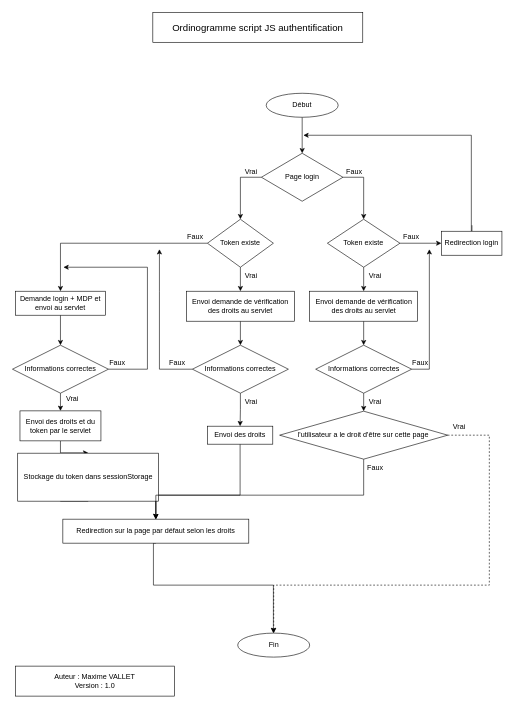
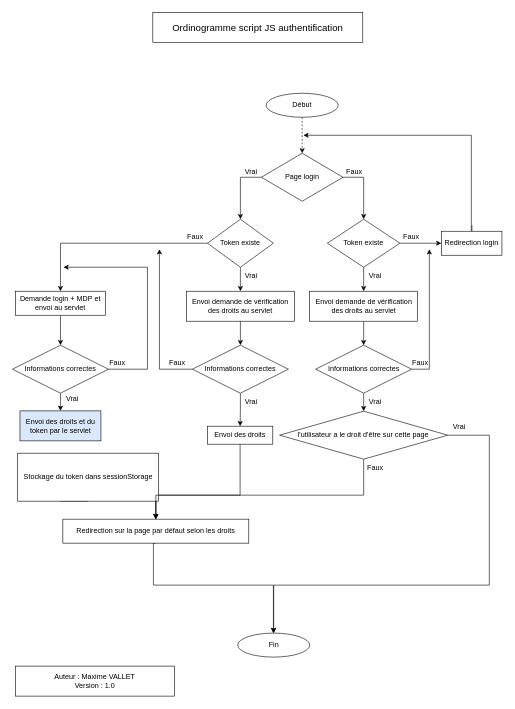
  <mxCell id="0" />
  <mxCell id="1" parent="0" />
- <mxCell id="2" style="edgeStyle=orthogonalEdgeStyle;rounded=0;orthogonalLoop=1;jettySize=auto;html=1;exitX=0.5;exitY=1;exitDx=0;exitDy=0;" edge="1" parent="1" source="3" target="6"><mxGeometry relative="1" as="geometry" /></mxCell>
+ <mxCell id="2" style="edgeStyle=orthogonalEdgeStyle;rounded=0;orthogonalLoop=1;jettySize=auto;html=1;exitX=0.5;exitY=1;exitDx=0;exitDy=0;dashed=1;" edge="1" parent="1" source="3" target="6"><mxGeometry relative="1" as="geometry" /></mxCell>
  <mxCell id="3" value="Début" style="ellipse;whiteSpace=wrap;html=1;" vertex="1" parent="1"><mxGeometry x="443" y="155" width="120" height="40" as="geometry" /></mxCell>
  <mxCell id="4" style="edgeStyle=orthogonalEdgeStyle;rounded=0;orthogonalLoop=1;jettySize=auto;html=1;exitX=1;exitY=0.5;exitDx=0;exitDy=0;entryX=0.5;entryY=0;entryDx=0;entryDy=0;" edge="1" parent="1" source="6" target="9"><mxGeometry relative="1" as="geometry"><mxPoint x="585" y="365" as="targetPoint" /></mxGeometry></mxCell>
  <mxCell id="5" style="edgeStyle=orthogonalEdgeStyle;rounded=0;orthogonalLoop=1;jettySize=auto;html=1;exitX=0;exitY=0.5;exitDx=0;exitDy=0;entryX=0.5;entryY=0;entryDx=0;entryDy=0;" edge="1" parent="1" source="6" target="12"><mxGeometry relative="1" as="geometry" /></mxCell>
  <mxCell id="6" value="Page login" style="rhombus;whiteSpace=wrap;html=1;" vertex="1" parent="1"><mxGeometry x="435" y="255" width="136" height="80" as="geometry" /></mxCell>
  <mxCell id="7" style="edgeStyle=orthogonalEdgeStyle;rounded=0;orthogonalLoop=1;jettySize=auto;html=1;exitX=1;exitY=0.5;exitDx=0;exitDy=0;entryX=0;entryY=0.5;entryDx=0;entryDy=0;" edge="1" parent="1" source="9" target="14"><mxGeometry relative="1" as="geometry" /></mxCell>
  <mxCell id="8" style="edgeStyle=orthogonalEdgeStyle;rounded=0;orthogonalLoop=1;jettySize=auto;html=1;exitX=0.5;exitY=1;exitDx=0;exitDy=0;entryX=0.5;entryY=0;entryDx=0;entryDy=0;" edge="1" parent="1" source="9" target="16"><mxGeometry relative="1" as="geometry" /></mxCell>
  <mxCell id="9" value="Token existe" style="rhombus;whiteSpace=wrap;html=1;" vertex="1" parent="1"><mxGeometry x="545" y="365" width="121" height="80" as="geometry" /></mxCell>
  <mxCell id="10" style="edgeStyle=orthogonalEdgeStyle;rounded=0;orthogonalLoop=1;jettySize=auto;html=1;exitX=0.5;exitY=1;exitDx=0;exitDy=0;entryX=0.5;entryY=0;entryDx=0;entryDy=0;" edge="1" parent="1" source="12" target="18"><mxGeometry relative="1" as="geometry" /></mxCell>
  <mxCell id="11" style="edgeStyle=orthogonalEdgeStyle;rounded=0;orthogonalLoop=1;jettySize=auto;html=1;exitX=0;exitY=0.5;exitDx=0;exitDy=0;entryX=0.5;entryY=0;entryDx=0;entryDy=0;" edge="1" parent="1" source="12" target="20"><mxGeometry relative="1" as="geometry"><mxPoint x="95" y="615" as="targetPoint" /></mxGeometry></mxCell>
  <mxCell id="12" value="Token existe" style="rhombus;whiteSpace=wrap;html=1;" vertex="1" parent="1"><mxGeometry x="345" y="365" width="110" height="80" as="geometry" /></mxCell>
  <mxCell id="13" style="edgeStyle=orthogonalEdgeStyle;rounded=0;orthogonalLoop=1;jettySize=auto;html=1;exitX=0.5;exitY=0;exitDx=0;exitDy=0;" edge="1" parent="1"><mxGeometry relative="1" as="geometry"><mxPoint x="505" y="225" as="targetPoint" /><mxPoint x="786" y="375" as="sourcePoint" /><Array as="points"><mxPoint x="786" y="385" /><mxPoint x="785" y="385" /><mxPoint x="785" y="225" /></Array></mxGeometry></mxCell>
  <mxCell id="14" value="Redirection login" style="rounded=0;whiteSpace=wrap;html=1;" vertex="1" parent="1"><mxGeometry x="735" y="385" width="101" height="40" as="geometry" /></mxCell>
  <mxCell id="15" style="edgeStyle=orthogonalEdgeStyle;rounded=0;orthogonalLoop=1;jettySize=auto;html=1;exitX=0.5;exitY=1;exitDx=0;exitDy=0;entryX=0.5;entryY=0;entryDx=0;entryDy=0;" edge="1" parent="1" source="16" target="33"><mxGeometry relative="1" as="geometry" /></mxCell>
  <mxCell id="16" value="Envoi demande de vérification des droits au servlet" style="rounded=0;whiteSpace=wrap;html=1;" vertex="1" parent="1"><mxGeometry x="515.5" y="485" width="180" height="50" as="geometry" /></mxCell>
  <mxCell id="17" style="edgeStyle=orthogonalEdgeStyle;rounded=0;orthogonalLoop=1;jettySize=auto;html=1;exitX=0.5;exitY=1;exitDx=0;exitDy=0;entryX=0.5;entryY=0;entryDx=0;entryDy=0;" edge="1" parent="1" source="18" target="30"><mxGeometry relative="1" as="geometry"><mxPoint x="335" y="575" as="targetPoint" /></mxGeometry></mxCell>
  <mxCell id="18" value="Envoi demande de vérification des droits au servlet" style="rounded=0;whiteSpace=wrap;html=1;" vertex="1" parent="1"><mxGeometry x="310" y="485" width="180" height="50" as="geometry" /></mxCell>
  <mxCell id="19" style="edgeStyle=orthogonalEdgeStyle;rounded=0;orthogonalLoop=1;jettySize=auto;html=1;exitX=0.5;exitY=1;exitDx=0;exitDy=0;entryX=0.5;entryY=0;entryDx=0;entryDy=0;" edge="1" parent="1" source="20" target="23"><mxGeometry relative="1" as="geometry" /></mxCell>
  <mxCell id="20" value="Demande login + MDP et envoi au servlet" style="rounded=0;whiteSpace=wrap;html=1;" vertex="1" parent="1"><mxGeometry x="25" y="485" width="150" height="40" as="geometry" /></mxCell>
  <mxCell id="21" style="edgeStyle=orthogonalEdgeStyle;rounded=0;orthogonalLoop=1;jettySize=auto;html=1;exitX=1;exitY=0.5;exitDx=0;exitDy=0;" edge="1" parent="1" source="23"><mxGeometry relative="1" as="geometry"><mxPoint x="105" y="445" as="targetPoint" /><Array as="points"><mxPoint x="245" y="615" /><mxPoint x="245" y="445" /></Array></mxGeometry></mxCell>
  <mxCell id="22" style="edgeStyle=orthogonalEdgeStyle;rounded=0;orthogonalLoop=1;jettySize=auto;html=1;exitX=0.5;exitY=1;exitDx=0;exitDy=0;entryX=0.5;entryY=0;entryDx=0;entryDy=0;" edge="1" parent="1" source="23" target="25"><mxGeometry relative="1" as="geometry" /></mxCell>
  <mxCell id="23" value="Informations correctes" style="rhombus;whiteSpace=wrap;html=1;" vertex="1" parent="1"><mxGeometry x="20" y="575" width="160" height="80" as="geometry" /></mxCell>
- <mxCell id="24" style="edgeStyle=orthogonalEdgeStyle;rounded=0;orthogonalLoop=1;jettySize=auto;html=1;exitX=0.5;exitY=1;exitDx=0;exitDy=0;entryX=0.5;entryY=0;entryDx=0;entryDy=0;" edge="1" parent="1" source="25" target="37"><mxGeometry relative="1" as="geometry" /></mxCell>
- <mxCell id="25" value="Envoi des droits et du token par le servlet" style="rounded=0;whiteSpace=wrap;html=1;" vertex="1" parent="1"><mxGeometry x="32.5" y="684.5" width="135" height="50" as="geometry" /></mxCell>
+ <mxCell id="25" value="Envoi des droits et du token par le servlet" style="rounded=0;whiteSpace=wrap;html=1;fillColor=#dae8fc;" vertex="1" parent="1"><mxGeometry x="32.5" y="684.5" width="135" height="50" as="geometry" /></mxCell>
  <mxCell id="26" style="edgeStyle=orthogonalEdgeStyle;rounded=0;orthogonalLoop=1;jettySize=auto;html=1;exitX=0.5;exitY=1;exitDx=0;exitDy=0;" edge="1" parent="1" source="27"><mxGeometry relative="1" as="geometry"><mxPoint x="455" y="1055" as="targetPoint" /><Array as="points"><mxPoint x="255" y="975" /><mxPoint x="455" y="975" /></Array></mxGeometry></mxCell>
  <mxCell id="27" value="Redirection sur la page par défaut selon les droits" style="rounded=0;whiteSpace=wrap;html=1;" vertex="1" parent="1"><mxGeometry x="104" y="865" width="310" height="40" as="geometry" /></mxCell>
  <mxCell id="28" style="edgeStyle=orthogonalEdgeStyle;rounded=0;orthogonalLoop=1;jettySize=auto;html=1;exitX=0;exitY=0.5;exitDx=0;exitDy=0;" edge="1" parent="1" source="30"><mxGeometry relative="1" as="geometry"><mxPoint x="265" y="415" as="targetPoint" /><Array as="points"><mxPoint x="265" y="615" /><mxPoint x="265" y="485" /></Array></mxGeometry></mxCell>
  <mxCell id="29" style="edgeStyle=orthogonalEdgeStyle;rounded=0;orthogonalLoop=1;jettySize=auto;html=1;exitX=0.5;exitY=1;exitDx=0;exitDy=0;entryX=0.5;entryY=0;entryDx=0;entryDy=0;" edge="1" parent="1" source="30" target="35"><mxGeometry relative="1" as="geometry" /></mxCell>
  <mxCell id="30" value="Informations correctes" style="rhombus;whiteSpace=wrap;html=1;" vertex="1" parent="1"><mxGeometry x="320" y="575" width="160" height="80" as="geometry" /></mxCell>
  <mxCell id="31" style="edgeStyle=orthogonalEdgeStyle;rounded=0;orthogonalLoop=1;jettySize=auto;html=1;exitX=1;exitY=0.5;exitDx=0;exitDy=0;" edge="1" parent="1" source="33"><mxGeometry relative="1" as="geometry"><mxPoint x="715" y="415" as="targetPoint" /><Array as="points"><mxPoint x="715" y="615" /></Array></mxGeometry></mxCell>
  <mxCell id="32" style="edgeStyle=orthogonalEdgeStyle;rounded=0;orthogonalLoop=1;jettySize=auto;html=1;exitX=0.5;exitY=1;exitDx=0;exitDy=0;entryX=0.5;entryY=0;entryDx=0;entryDy=0;" edge="1" parent="1" source="33" target="40"><mxGeometry relative="1" as="geometry" /></mxCell>
  <mxCell id="33" value="Informations correctes" style="rhombus;whiteSpace=wrap;html=1;" vertex="1" parent="1"><mxGeometry x="525.5" y="575" width="160" height="80" as="geometry" /></mxCell>
  <mxCell id="34" style="edgeStyle=orthogonalEdgeStyle;rounded=0;orthogonalLoop=1;jettySize=auto;html=1;exitX=0.5;exitY=1;exitDx=0;exitDy=0;entryX=0.5;entryY=0;entryDx=0;entryDy=0;" edge="1" parent="1" source="35" target="27"><mxGeometry relative="1" as="geometry"><Array as="points"><mxPoint x="399" y="825" /><mxPoint x="259" y="825" /></Array></mxGeometry></mxCell>
  <mxCell id="35" value="Envoi des droits" style="rounded=0;whiteSpace=wrap;html=1;" vertex="1" parent="1"><mxGeometry x="345" y="710" width="109" height="30" as="geometry" /></mxCell>
  <mxCell id="36" style="edgeStyle=orthogonalEdgeStyle;rounded=0;orthogonalLoop=1;jettySize=auto;html=1;exitX=0.5;exitY=1;exitDx=0;exitDy=0;entryX=0.5;entryY=0;entryDx=0;entryDy=0;" edge="1" parent="1" source="37" target="27"><mxGeometry relative="1" as="geometry"><Array as="points"><mxPoint x="100" y="825" /><mxPoint x="259" y="825" /></Array></mxGeometry></mxCell>
  <mxCell id="37" value="Stockage du token dans sessionStorage" style="rounded=0;whiteSpace=wrap;html=1;" vertex="1" parent="1"><mxGeometry x="28.75" y="755" width="235" height="80" as="geometry" /></mxCell>
- <mxCell id="38" style="edgeStyle=orthogonalEdgeStyle;rounded=0;orthogonalLoop=1;jettySize=auto;html=1;exitX=1;exitY=0.5;exitDx=0;exitDy=0;entryX=0.5;entryY=0;entryDx=0;entryDy=0;dashed=1;" edge="1" parent="1" source="40" target="41"><mxGeometry relative="1" as="geometry"><mxPoint x="455" y="1125" as="targetPoint" /><Array as="points"><mxPoint x="815" y="725" /><mxPoint x="815" y="975" /><mxPoint x="455" y="975" /></Array></mxGeometry></mxCell>
+ <mxCell id="38" style="edgeStyle=orthogonalEdgeStyle;rounded=0;orthogonalLoop=1;jettySize=auto;html=1;exitX=1;exitY=0.5;exitDx=0;exitDy=0;entryX=0.5;entryY=0;entryDx=0;entryDy=0;" edge="1" parent="1" source="40" target="41"><mxGeometry relative="1" as="geometry"><mxPoint x="455" y="1125" as="targetPoint" /><Array as="points"><mxPoint x="815" y="725" /><mxPoint x="815" y="975" /><mxPoint x="455" y="975" /></Array></mxGeometry></mxCell>
  <mxCell id="39" style="edgeStyle=orthogonalEdgeStyle;rounded=0;orthogonalLoop=1;jettySize=auto;html=1;exitX=0.5;exitY=1;exitDx=0;exitDy=0;entryX=0.5;entryY=0;entryDx=0;entryDy=0;" edge="1" parent="1" source="40" target="27"><mxGeometry relative="1" as="geometry"><Array as="points"><mxPoint x="605" y="825" /><mxPoint x="259" y="825" /></Array></mxGeometry></mxCell>
  <mxCell id="40" value="l'utilisateur a le droit d'être sur cette page" style="rhombus;whiteSpace=wrap;html=1;" vertex="1" parent="1"><mxGeometry x="465.37" y="685" width="280.25" height="80" as="geometry" /></mxCell>
  <mxCell id="41" value="Fin" style="ellipse;whiteSpace=wrap;html=1;" vertex="1" parent="1"><mxGeometry x="395.5" y="1055" width="120" height="40" as="geometry" /></mxCell>
  <mxCell id="42" value="Vrai" style="text;html=1;align=center;verticalAlign=middle;whiteSpace=wrap;rounded=0;" vertex="1" parent="1"><mxGeometry x="388" y="271" width="60" height="30" as="geometry" /></mxCell>
  <mxCell id="43" value="Vrai" style="text;html=1;align=center;verticalAlign=middle;whiteSpace=wrap;rounded=0;" vertex="1" parent="1"><mxGeometry x="388" y="445" width="60" height="30" as="geometry" /></mxCell>
  <mxCell id="44" value="Vrai" style="text;html=1;align=center;verticalAlign=middle;whiteSpace=wrap;rounded=0;" vertex="1" parent="1"><mxGeometry x="388" y="655" width="60" height="30" as="geometry" /></mxCell>
  <mxCell id="45" value="Vrai" style="text;html=1;align=center;verticalAlign=middle;whiteSpace=wrap;rounded=0;" vertex="1" parent="1"><mxGeometry x="90" y="650" width="60" height="30" as="geometry" /></mxCell>
  <mxCell id="46" value="Vrai" style="text;html=1;align=center;verticalAlign=middle;whiteSpace=wrap;rounded=0;" vertex="1" parent="1"><mxGeometry x="595" y="445" width="60" height="30" as="geometry" /></mxCell>
  <mxCell id="47" value="Vrai" style="text;html=1;align=center;verticalAlign=middle;whiteSpace=wrap;rounded=0;" vertex="1" parent="1"><mxGeometry x="595" y="654.5" width="60" height="30" as="geometry" /></mxCell>
  <mxCell id="48" value="Vrai" style="text;html=1;align=center;verticalAlign=middle;whiteSpace=wrap;rounded=0;" vertex="1" parent="1"><mxGeometry x="735" y="696" width="60" height="30" as="geometry" /></mxCell>
  <mxCell id="49" value="Faux" style="text;html=1;align=center;verticalAlign=middle;whiteSpace=wrap;rounded=0;" vertex="1" parent="1"><mxGeometry x="560" y="271" width="60" height="30" as="geometry" /></mxCell>
  <mxCell id="50" value="Faux" style="text;html=1;align=center;verticalAlign=middle;whiteSpace=wrap;rounded=0;" vertex="1" parent="1"><mxGeometry x="655" y="380" width="60" height="30" as="geometry" /></mxCell>
  <mxCell id="51" value="Faux" style="text;html=1;align=center;verticalAlign=middle;whiteSpace=wrap;rounded=0;" vertex="1" parent="1"><mxGeometry x="670" y="589" width="60" height="30" as="geometry" /></mxCell>
  <mxCell id="52" value="Faux" style="text;html=1;align=center;verticalAlign=middle;whiteSpace=wrap;rounded=0;" vertex="1" parent="1"><mxGeometry x="595" y="765" width="60" height="30" as="geometry" /></mxCell>
  <mxCell id="53" value="Faux" style="text;html=1;align=center;verticalAlign=middle;whiteSpace=wrap;rounded=0;" vertex="1" parent="1"><mxGeometry x="295" y="380" width="60" height="30" as="geometry" /></mxCell>
  <mxCell id="54" value="Faux" style="text;html=1;align=center;verticalAlign=middle;whiteSpace=wrap;rounded=0;" vertex="1" parent="1"><mxGeometry x="265" y="589" width="60" height="30" as="geometry" /></mxCell>
  <mxCell id="55" value="Faux" style="text;html=1;align=center;verticalAlign=middle;whiteSpace=wrap;rounded=0;" vertex="1" parent="1"><mxGeometry x="165" y="589" width="60" height="30" as="geometry" /></mxCell>
  <mxCell id="56" value="&lt;font style=&quot;font-size: 16px;&quot;&gt;Ordinogramme script JS authentification&lt;/font&gt;" style="rounded=0;whiteSpace=wrap;html=1;" vertex="1" parent="1"><mxGeometry x="254" y="20" width="350" height="50" as="geometry" /></mxCell>
  <mxCell id="57" value="&lt;div align=&quot;center&quot;&gt;Auteur : Maxime VALLET&lt;/div&gt;&lt;div align=&quot;center&quot;&gt;Version : 1.0&lt;br&gt;&lt;/div&gt;" style="rounded=0;whiteSpace=wrap;html=1;align=center;" vertex="1" parent="1"><mxGeometry x="25" y="1110" width="265" height="50" as="geometry" /></mxCell>
